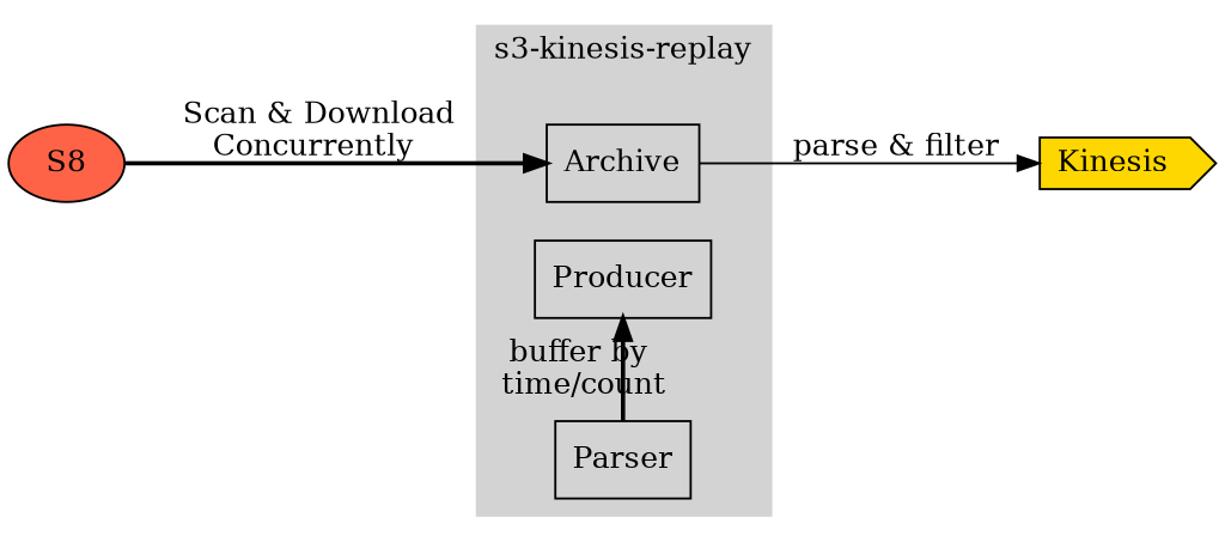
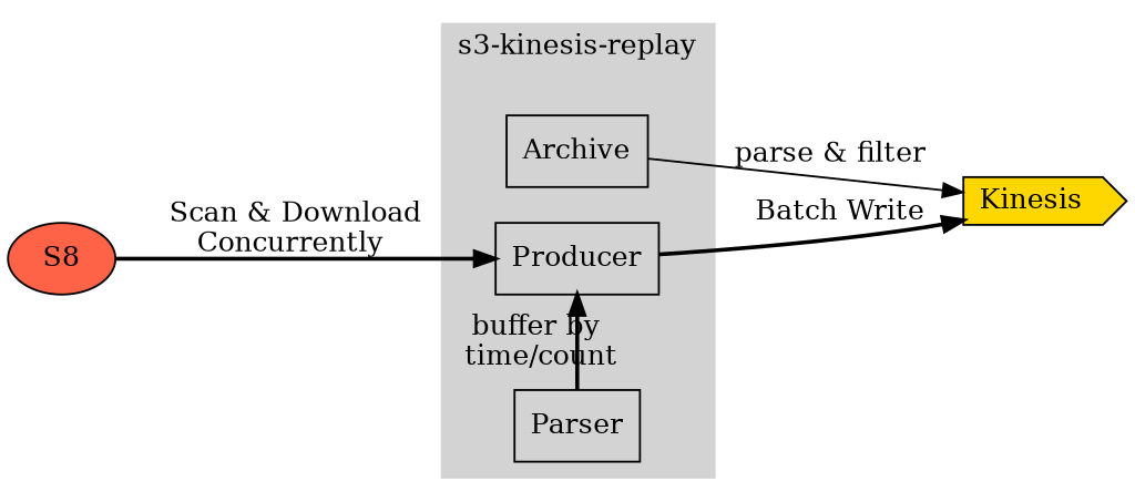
  digraph {
    compound=true
    rankdir=LR
    node [shape=rect]
    edge [style=bold]
    n1 [label=Archive]
    n2 [label=Producer]
    n3 [label=Parser]
    n4 [fillcolor=gold label="Kinesis   " shape=cds style=filled]
    n5 [fillcolor=tomato1 label=S8 style=filled shape=""]
    subgraph cluster_1 {
      color=lightgrey
      label="s3-kinesis-replay\n "
      labeljust=r
      style=filled
      subgraph sub_2 {
        color=lightgrey
        label="s3-kinesis-replay\n "
        labeljust=r
        rank=same
        style=filled
        n1
        n2
        n3
      }
    }
    n1 -> n4 [label="parse & filter" style=solid]
+   n2 -> n4 [label="  Batch Write"]
    n3 -> n2 [label="buffer by \ntime/count"]
-   n5 -> n1 [label="  Scan & Download\n Concurrently"]
+   n5 -> n2 [label="  Scan & Download\n Concurrently"]
  }
